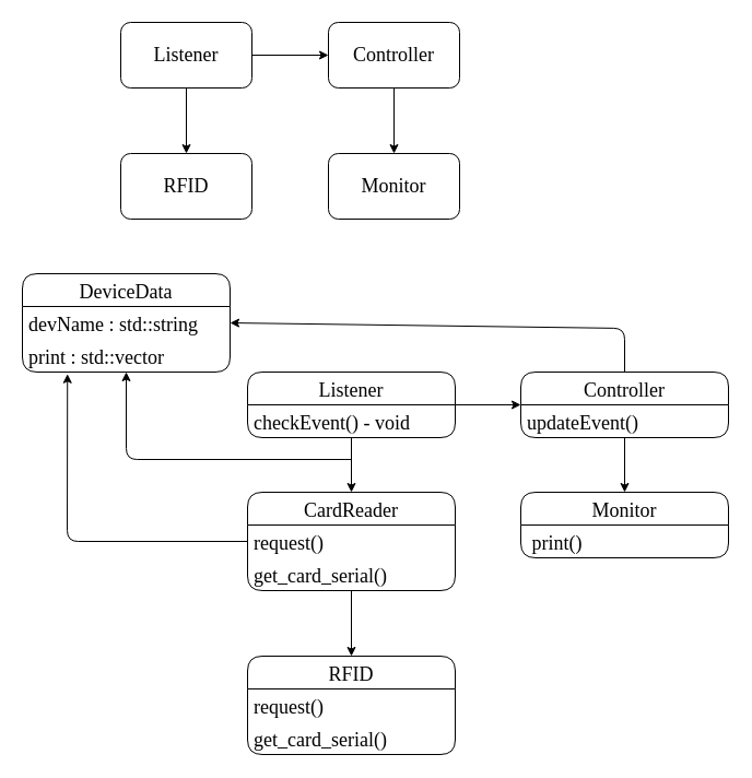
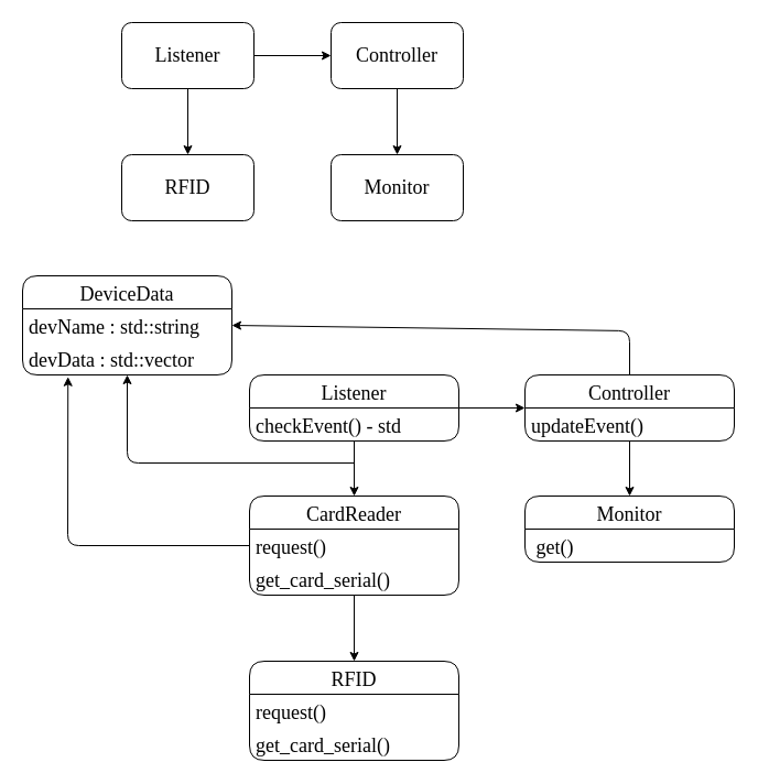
  <mxCell id="0" />
  <mxCell id="1" parent="0" />
  <mxCell id="2" style="edgeStyle=none;html=1;exitX=0.5;exitY=1;exitDx=0;exitDy=0;entryX=0.5;entryY=0;entryDx=0;entryDy=0;fontFamily=Comic Sans MS;fontSize=18;rounded=1;" parent="1" source="4" target="5" edge="1"><mxGeometry relative="1" as="geometry" /></mxCell>
  <mxCell id="3" style="edgeStyle=none;rounded=1;html=1;exitX=1;exitY=0.5;exitDx=0;exitDy=0;entryX=0;entryY=0.5;entryDx=0;entryDy=0;fontFamily=Comic Sans MS;fontSize=18;" edge="1" parent="1" source="4" target="21"><mxGeometry relative="1" as="geometry" /></mxCell>
  <mxCell id="4" value="&lt;font face=&quot;Comic Sans MS&quot; style=&quot;font-size: 18px&quot;&gt;Listener&lt;/font&gt;" style="rounded=1;whiteSpace=wrap;html=1;" parent="1" vertex="1"><mxGeometry x="110" y="20" width="120" height="60" as="geometry" /></mxCell>
  <mxCell id="5" value="RFID" style="rounded=1;whiteSpace=wrap;html=1;fontFamily=Comic Sans MS;fontSize=18;" parent="1" vertex="1"><mxGeometry x="110" y="140" width="120" height="60" as="geometry" /></mxCell>
  <mxCell id="6" value="&lt;font face=&quot;Comic Sans MS&quot; style=&quot;font-size: 18px&quot;&gt;Monitor&lt;/font&gt;" style="rounded=1;whiteSpace=wrap;html=1;" vertex="1" parent="1"><mxGeometry x="300" y="140" width="120" height="60" as="geometry" /></mxCell>
  <mxCell id="7" style="edgeStyle=none;rounded=1;html=1;exitX=1;exitY=0.5;exitDx=0;exitDy=0;entryX=0;entryY=0.5;entryDx=0;entryDy=0;fontFamily=Comic Sans MS;fontSize=18;" edge="1" parent="1" source="9" target="18"><mxGeometry relative="1" as="geometry" /></mxCell>
  <mxCell id="8" style="edgeStyle=none;rounded=1;html=1;fontFamily=Comic Sans MS;fontSize=18;" edge="1" parent="1"><mxGeometry relative="1" as="geometry"><mxPoint x="321" y="420" as="sourcePoint" /><mxPoint x="115" y="340" as="targetPoint" /><Array as="points"><mxPoint x="115" y="420" /></Array></mxGeometry></mxCell>
  <mxCell id="9" value="Listener" style="swimlane;fontStyle=0;childLayout=stackLayout;horizontal=1;startSize=30;horizontalStack=0;resizeParent=1;resizeParentMax=0;resizeLast=0;collapsible=1;marginBottom=0;fontFamily=Comic Sans MS;fontSize=18;rounded=1;" vertex="1" parent="1"><mxGeometry x="226" y="340" width="190" height="60" as="geometry" /></mxCell>
- <mxCell id="10" value="checkEvent() - void" style="text;strokeColor=none;fillColor=none;align=left;verticalAlign=middle;spacingLeft=4;spacingRight=4;overflow=hidden;points=[[0,0.5],[1,0.5]];portConstraint=eastwest;rotatable=0;fontFamily=Comic Sans MS;fontSize=18;rounded=1;" vertex="1" parent="9"><mxGeometry y="30" width="190" height="30" as="geometry" /></mxCell>
+ <mxCell id="10" value="checkEvent() - std" style="text;strokeColor=none;fillColor=none;align=left;verticalAlign=middle;spacingLeft=4;spacingRight=4;overflow=hidden;points=[[0,0.5],[1,0.5]];portConstraint=eastwest;rotatable=0;fontFamily=Comic Sans MS;fontSize=18;rounded=1;" vertex="1" parent="9"><mxGeometry y="30" width="190" height="30" as="geometry" /></mxCell>
  <mxCell id="11" value="CardReader" style="swimlane;fontStyle=0;childLayout=stackLayout;horizontal=1;startSize=30;horizontalStack=0;resizeParent=1;resizeParentMax=0;resizeLast=0;collapsible=1;marginBottom=0;fontFamily=Comic Sans MS;fontSize=18;rounded=1;" vertex="1" parent="1"><mxGeometry x="226" y="450" width="190" height="90" as="geometry" /></mxCell>
  <mxCell id="12" value="request()" style="text;strokeColor=none;fillColor=none;align=left;verticalAlign=middle;spacingLeft=4;spacingRight=4;overflow=hidden;points=[[0,0.5],[1,0.5]];portConstraint=eastwest;rotatable=0;fontFamily=Comic Sans MS;fontSize=18;rounded=1;" vertex="1" parent="11"><mxGeometry y="30" width="190" height="30" as="geometry" /></mxCell>
  <mxCell id="13" value="get_card_serial()" style="text;strokeColor=none;fillColor=none;align=left;verticalAlign=middle;spacingLeft=4;spacingRight=4;overflow=hidden;points=[[0,0.5],[1,0.5]];portConstraint=eastwest;rotatable=0;fontFamily=Comic Sans MS;fontSize=18;rounded=1;" vertex="1" parent="11"><mxGeometry y="60" width="190" height="30" as="geometry" /></mxCell>
  <mxCell id="14" value="Monitor" style="swimlane;fontStyle=0;childLayout=stackLayout;horizontal=1;startSize=30;horizontalStack=0;resizeParent=1;resizeParentMax=0;resizeLast=0;collapsible=1;marginBottom=0;fontFamily=Comic Sans MS;fontSize=18;rounded=1;" vertex="1" parent="1"><mxGeometry x="476" y="450" width="190" height="60" as="geometry" /></mxCell>
- <mxCell id="15" value=" print()" style="text;strokeColor=none;fillColor=none;align=left;verticalAlign=middle;spacingLeft=4;spacingRight=4;overflow=hidden;points=[[0,0.5],[1,0.5]];portConstraint=eastwest;rotatable=0;fontFamily=Comic Sans MS;fontSize=18;rounded=1;" vertex="1" parent="14"><mxGeometry y="30" width="190" height="30" as="geometry" /></mxCell>
+ <mxCell id="15" value=" get()" style="text;strokeColor=none;fillColor=none;align=left;verticalAlign=middle;spacingLeft=4;spacingRight=4;overflow=hidden;points=[[0,0.5],[1,0.5]];portConstraint=eastwest;rotatable=0;fontFamily=Comic Sans MS;fontSize=18;rounded=1;" vertex="1" parent="14"><mxGeometry y="30" width="190" height="30" as="geometry" /></mxCell>
  <mxCell id="16" value="" style="endArrow=classic;html=1;fontFamily=Comic Sans MS;fontSize=18;rounded=1;" edge="1" parent="1" target="11"><mxGeometry width="50" height="50" relative="1" as="geometry"><mxPoint x="321" y="400" as="sourcePoint" /><mxPoint x="366" y="350" as="targetPoint" /></mxGeometry></mxCell>
  <mxCell id="17" style="edgeStyle=none;rounded=1;html=1;exitX=0.5;exitY=0;exitDx=0;exitDy=0;entryX=1;entryY=0.5;entryDx=0;entryDy=0;fontFamily=Comic Sans MS;fontSize=18;" edge="1" parent="1" source="18" target="24"><mxGeometry relative="1" as="geometry"><Array as="points"><mxPoint x="571" y="300" /></Array></mxGeometry></mxCell>
  <mxCell id="18" value="Controller" style="swimlane;fontStyle=0;childLayout=stackLayout;horizontal=1;startSize=30;horizontalStack=0;resizeParent=1;resizeParentMax=0;resizeLast=0;collapsible=1;marginBottom=0;fontFamily=Comic Sans MS;fontSize=18;rounded=1;" vertex="1" parent="1"><mxGeometry x="476" y="340" width="190" height="60" as="geometry" /></mxCell>
  <mxCell id="19" value="updateEvent()" style="text;strokeColor=none;fillColor=none;align=left;verticalAlign=middle;spacingLeft=4;spacingRight=4;overflow=hidden;points=[[0,0.5],[1,0.5]];portConstraint=eastwest;rotatable=0;fontFamily=Comic Sans MS;fontSize=18;rounded=1;" vertex="1" parent="18"><mxGeometry y="30" width="190" height="30" as="geometry" /></mxCell>
  <mxCell id="20" style="edgeStyle=none;rounded=1;html=1;exitX=0.5;exitY=1;exitDx=0;exitDy=0;fontFamily=Comic Sans MS;fontSize=18;" edge="1" parent="1" source="21" target="6"><mxGeometry relative="1" as="geometry" /></mxCell>
  <mxCell id="21" value="Controller" style="rounded=1;whiteSpace=wrap;html=1;fontFamily=Comic Sans MS;fontSize=18;" vertex="1" parent="1"><mxGeometry x="300" y="20" width="120" height="60" as="geometry" /></mxCell>
  <mxCell id="22" style="edgeStyle=none;rounded=1;html=1;entryX=0.5;entryY=0;entryDx=0;entryDy=0;fontFamily=Comic Sans MS;fontSize=18;" edge="1" parent="1" source="19" target="14"><mxGeometry relative="1" as="geometry" /></mxCell>
  <mxCell id="23" value="DeviceData" style="swimlane;fontStyle=0;childLayout=stackLayout;horizontal=1;startSize=30;horizontalStack=0;resizeParent=1;resizeParentMax=0;resizeLast=0;collapsible=1;marginBottom=0;fontFamily=Comic Sans MS;fontSize=18;rounded=1;" vertex="1" parent="1"><mxGeometry x="20" y="250" width="190" height="90" as="geometry" /></mxCell>
  <mxCell id="24" value="devName : std::string" style="text;strokeColor=none;fillColor=none;align=left;verticalAlign=middle;spacingLeft=4;spacingRight=4;overflow=hidden;points=[[0,0.5],[1,0.5]];portConstraint=eastwest;rotatable=0;fontFamily=Comic Sans MS;fontSize=18;rounded=1;" vertex="1" parent="23"><mxGeometry y="30" width="190" height="30" as="geometry" /></mxCell>
- <mxCell id="25" value="print : std::vector" style="text;strokeColor=none;fillColor=none;align=left;verticalAlign=middle;spacingLeft=4;spacingRight=4;overflow=hidden;points=[[0,0.5],[1,0.5]];portConstraint=eastwest;rotatable=0;fontFamily=Comic Sans MS;fontSize=18;rounded=1;" vertex="1" parent="23"><mxGeometry y="60" width="190" height="30" as="geometry" /></mxCell>
+ <mxCell id="25" value="devData : std::vector" style="text;strokeColor=none;fillColor=none;align=left;verticalAlign=middle;spacingLeft=4;spacingRight=4;overflow=hidden;points=[[0,0.5],[1,0.5]];portConstraint=eastwest;rotatable=0;fontFamily=Comic Sans MS;fontSize=18;rounded=1;" vertex="1" parent="23"><mxGeometry y="60" width="190" height="30" as="geometry" /></mxCell>
  <mxCell id="26" style="edgeStyle=none;rounded=1;html=1;exitX=0;exitY=0.5;exitDx=0;exitDy=0;entryX=0.217;entryY=1.059;entryDx=0;entryDy=0;entryPerimeter=0;fontFamily=Comic Sans MS;fontSize=18;" edge="1" parent="1" source="12" target="25"><mxGeometry relative="1" as="geometry"><Array as="points"><mxPoint x="61" y="495" /></Array></mxGeometry></mxCell>
  <mxCell id="27" value="RFID" style="swimlane;fontStyle=0;childLayout=stackLayout;horizontal=1;startSize=30;horizontalStack=0;resizeParent=1;resizeParentMax=0;resizeLast=0;collapsible=1;marginBottom=0;fontFamily=Comic Sans MS;fontSize=18;rounded=1;" vertex="1" parent="1"><mxGeometry x="226" y="600" width="190" height="90" as="geometry" /></mxCell>
  <mxCell id="28" value="request()" style="text;strokeColor=none;fillColor=none;align=left;verticalAlign=middle;spacingLeft=4;spacingRight=4;overflow=hidden;points=[[0,0.5],[1,0.5]];portConstraint=eastwest;rotatable=0;fontFamily=Comic Sans MS;fontSize=18;rounded=1;" vertex="1" parent="27"><mxGeometry y="30" width="190" height="30" as="geometry" /></mxCell>
  <mxCell id="29" value="get_card_serial()" style="text;strokeColor=none;fillColor=none;align=left;verticalAlign=middle;spacingLeft=4;spacingRight=4;overflow=hidden;points=[[0,0.5],[1,0.5]];portConstraint=eastwest;rotatable=0;fontFamily=Comic Sans MS;fontSize=18;rounded=1;" vertex="1" parent="27"><mxGeometry y="60" width="190" height="30" as="geometry" /></mxCell>
  <mxCell id="30" value="" style="endArrow=classic;html=1;rounded=1;fontFamily=Comic Sans MS;fontSize=18;entryX=0.5;entryY=0;entryDx=0;entryDy=0;" edge="1" parent="1" target="27"><mxGeometry width="50" height="50" relative="1" as="geometry"><mxPoint x="321" y="540" as="sourcePoint" /><mxPoint x="490" y="460" as="targetPoint" /></mxGeometry></mxCell>
